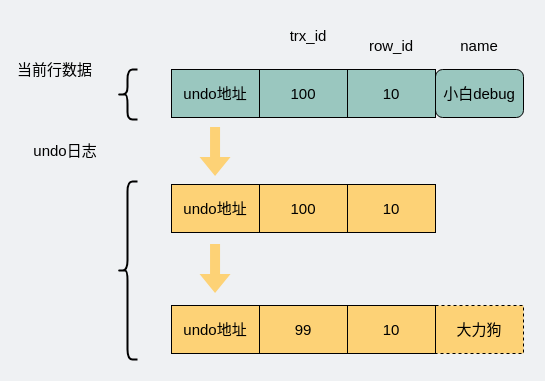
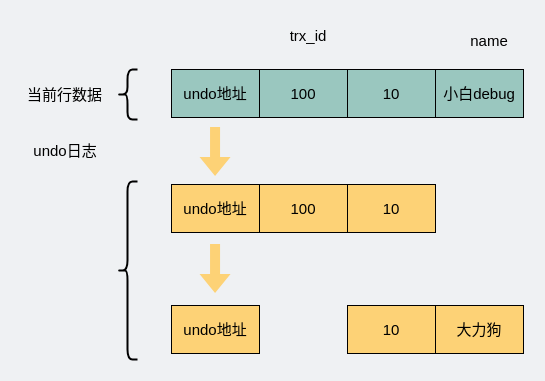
  <mxCell id="0" />
  <mxCell id="1" parent="0" />
- <mxCell id="2" value="&lt;font style=&quot;font-size: 15px&quot;&gt;当前行数据&lt;/font&gt;" style="text;html=1;strokeColor=none;fillColor=none;align=center;verticalAlign=middle;whiteSpace=wrap;rounded=0;" parent="1" vertex="1"><mxGeometry x="10" y="54" width="89" height="30" as="geometry" /></mxCell>
+ <mxCell id="2" value="&lt;font style=&quot;font-size: 15px&quot;&gt;当前行数据&lt;/font&gt;" style="text;html=1;strokeColor=none;fillColor=none;align=center;verticalAlign=middle;whiteSpace=wrap;rounded=0;" parent="1" vertex="1"><mxGeometry x="20" y="79" width="89" height="30" as="geometry" /></mxCell>
  <mxCell id="3" value="&lt;font style=&quot;font-size: 15px&quot;&gt;undo日志&lt;/font&gt;" style="text;html=1;strokeColor=none;fillColor=none;align=center;verticalAlign=middle;whiteSpace=wrap;rounded=0;" parent="1" vertex="1"><mxGeometry x="28.5" y="135" width="72" height="30" as="geometry" /></mxCell>
- <mxCell id="4" value="&lt;font style=&quot;font-size: 15px;&quot;&gt;小白debug&lt;/font&gt;" style="whiteSpace=wrap;html=1;fillColor=#9AC7BF;gradientColor=none;fontSize=15;rounded=1;" parent="1" vertex="1"><mxGeometry x="435" y="69" width="88" height="48" as="geometry" /></mxCell>
+ <mxCell id="4" value="&lt;font style=&quot;font-size: 15px;&quot;&gt;小白debug&lt;/font&gt;" style="rounded=0;whiteSpace=wrap;html=1;fillColor=#9AC7BF;gradientColor=none;fontSize=15;" parent="1" vertex="1"><mxGeometry x="435" y="69" width="88" height="48" as="geometry" /></mxCell>
  <mxCell id="5" value="&lt;span style=&quot;font-size: 15px;&quot;&gt;10&lt;/span&gt;" style="rounded=0;whiteSpace=wrap;html=1;fillColor=#9AC7BF;gradientColor=none;fontSize=15;" parent="1" vertex="1"><mxGeometry x="347" y="69" width="88" height="48" as="geometry" /></mxCell>
  <mxCell id="6" value="100" style="rounded=0;whiteSpace=wrap;html=1;fillColor=#9AC7BF;gradientColor=none;fontSize=15;" parent="1" vertex="1"><mxGeometry x="259" y="69" width="88" height="48" as="geometry" /></mxCell>
  <mxCell id="7" value="undo地址" style="rounded=0;whiteSpace=wrap;html=1;fillColor=#9AC7BF;gradientColor=none;fontSize=15;" parent="1" vertex="1"><mxGeometry x="171" y="69" width="88" height="48" as="geometry" /></mxCell>
  <mxCell id="8" value="10" style="rounded=0;whiteSpace=wrap;html=1;fillColor=#FDD276;gradientColor=none;fontSize=15;" parent="1" vertex="1"><mxGeometry x="347" y="184" width="88" height="48" as="geometry" /></mxCell>
  <mxCell id="9" value="100" style="rounded=0;whiteSpace=wrap;html=1;fillColor=#FDD276;gradientColor=none;fontSize=15;" parent="1" vertex="1"><mxGeometry x="259" y="184" width="88" height="48" as="geometry" /></mxCell>
  <mxCell id="10" value="&lt;span&gt;undo地址&lt;/span&gt;" style="rounded=0;whiteSpace=wrap;html=1;fillColor=#FDD276;gradientColor=none;fontSize=15;" parent="1" vertex="1"><mxGeometry x="171" y="184" width="88" height="48" as="geometry" /></mxCell>
- <mxCell id="11" value="大力狗" style="rounded=0;whiteSpace=wrap;html=1;fillColor=#FDD276;gradientColor=none;fontSize=15;dashed=1;" parent="1" vertex="1"><mxGeometry x="435" y="305" width="88" height="48" as="geometry" /></mxCell>
+ <mxCell id="11" value="大力狗" style="rounded=0;whiteSpace=wrap;html=1;fillColor=#FDD276;gradientColor=none;fontSize=15;" parent="1" vertex="1"><mxGeometry x="435" y="305" width="88" height="48" as="geometry" /></mxCell>
  <mxCell id="12" value="10" style="rounded=0;whiteSpace=wrap;html=1;fillColor=#FDD276;gradientColor=none;fontSize=15;" parent="1" vertex="1"><mxGeometry x="347" y="305" width="88" height="48" as="geometry" /></mxCell>
- <mxCell id="13" value="99" style="rounded=0;whiteSpace=wrap;html=1;fillColor=#FDD276;gradientColor=none;fontSize=15;" parent="1" vertex="1"><mxGeometry x="259" y="305" width="88" height="48" as="geometry" /></mxCell>
  <mxCell id="14" value="&lt;span&gt;undo地址&lt;/span&gt;" style="rounded=0;whiteSpace=wrap;html=1;fillColor=#FDD276;gradientColor=none;fontSize=15;" parent="1" vertex="1"><mxGeometry x="171" y="305" width="88" height="48" as="geometry" /></mxCell>
  <mxCell id="15" value="" style="shape=flexArrow;endArrow=classic;html=1;rounded=0;fontSize=15;fontColor=#FFFFFF;fillColor=#FDD276;strokeColor=none;" parent="1" edge="1"><mxGeometry width="50" height="50" relative="1" as="geometry"><mxPoint x="214.55" y="126" as="sourcePoint" /><mxPoint x="214.55" y="176" as="targetPoint" /></mxGeometry></mxCell>
  <mxCell id="16" value="" style="shape=flexArrow;endArrow=classic;html=1;rounded=0;fontSize=15;fontColor=#FFFFFF;fillColor=#FDD276;strokeColor=none;" parent="1" edge="1"><mxGeometry width="50" height="50" relative="1" as="geometry"><mxPoint x="214.55" y="243" as="sourcePoint" /><mxPoint x="214.55" y="293" as="targetPoint" /></mxGeometry></mxCell>
  <mxCell id="17" value="" style="shape=curlyBracket;whiteSpace=wrap;html=1;rounded=1;fontSize=15;fontColor=#FFFFFF;fillColor=#FDD276;strokeWidth=2;" parent="1" vertex="1"><mxGeometry x="117" y="69" width="20" height="50" as="geometry" /></mxCell>
  <mxCell id="18" value="" style="shape=curlyBracket;whiteSpace=wrap;html=1;rounded=1;fontSize=15;fontColor=#FFFFFF;fillColor=#FDD276;strokeWidth=2;" parent="1" vertex="1"><mxGeometry x="117" y="181" width="20" height="178" as="geometry" /></mxCell>
  <mxCell id="19" value="&lt;span style=&quot;color: rgb(0 , 0 , 0)&quot;&gt;trx_id&lt;/span&gt;" style="text;html=1;strokeColor=none;fillColor=none;align=center;verticalAlign=middle;whiteSpace=wrap;rounded=0;fontSize=15;fontColor=#FFFFFF;" parent="1" vertex="1"><mxGeometry x="278" y="20" width="60" height="30" as="geometry" /></mxCell>
- <mxCell id="20" value="&lt;font color=&quot;#000000&quot;&gt;name&lt;/font&gt;" style="text;html=1;strokeColor=none;fillColor=none;align=center;verticalAlign=middle;whiteSpace=wrap;rounded=0;fontSize=15;fontColor=#FFFFFF;" parent="1" vertex="1"><mxGeometry x="449" y="30" width="60" height="30" as="geometry" /></mxCell>
- <mxCell id="21" value="&lt;font color=&quot;#000000&quot;&gt;row_id&lt;/font&gt;" style="text;html=1;strokeColor=none;fillColor=none;align=center;verticalAlign=middle;whiteSpace=wrap;rounded=0;fontSize=15;fontColor=#FFFFFF;" parent="1" vertex="1"><mxGeometry x="361" y="30" width="60" height="30" as="geometry" /></mxCell>
+ <mxCell id="20" value="&lt;font color=&quot;#000000&quot;&gt;name&lt;/font&gt;" style="text;html=1;strokeColor=none;fillColor=none;align=center;verticalAlign=middle;whiteSpace=wrap;rounded=0;fontSize=15;fontColor=#FFFFFF;" parent="1" vertex="1"><mxGeometry x="459" y="25" width="60" height="30" as="geometry" /></mxCell>
